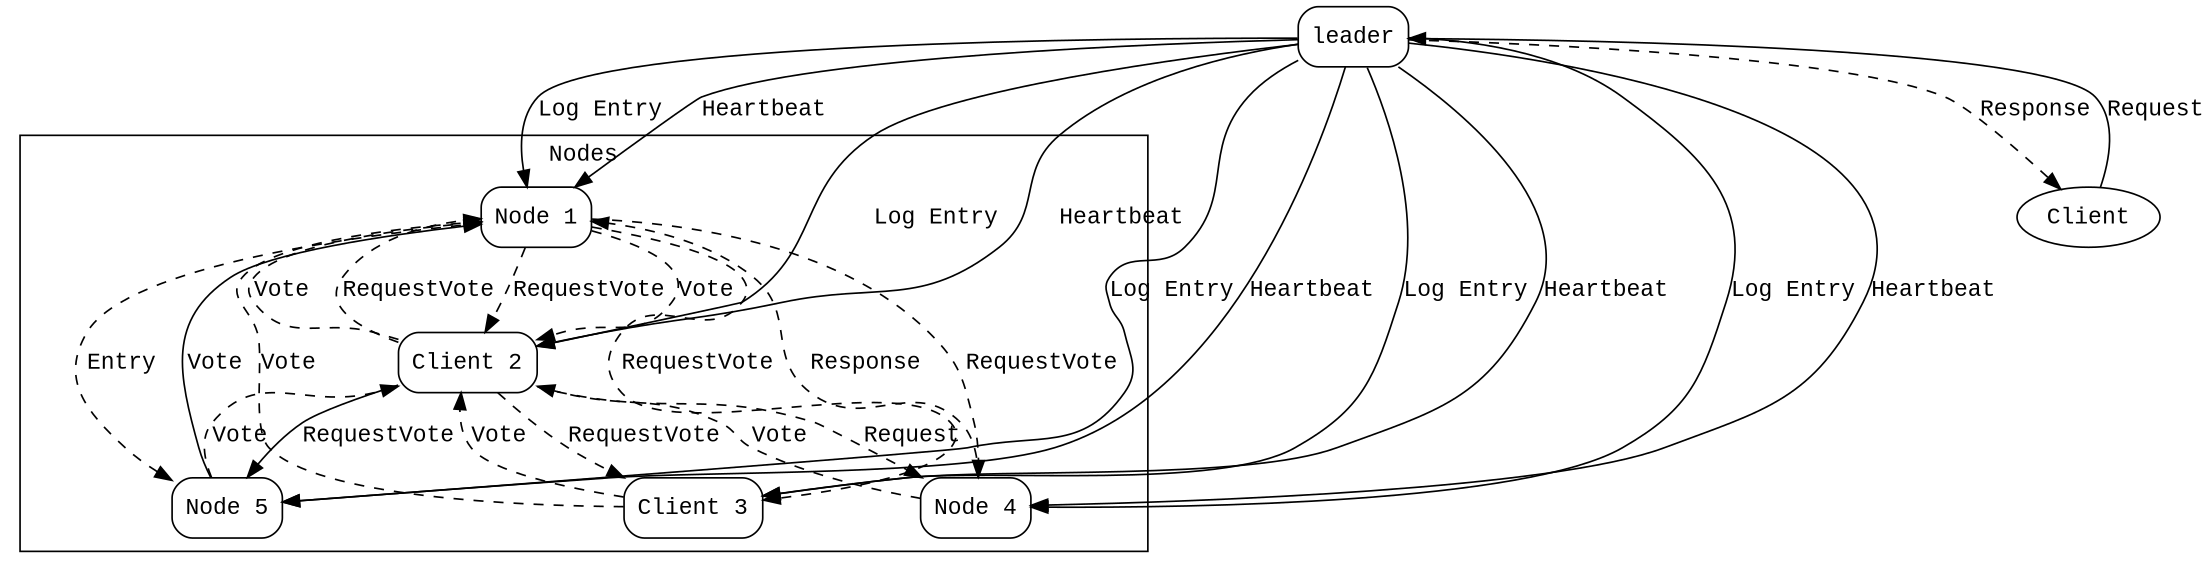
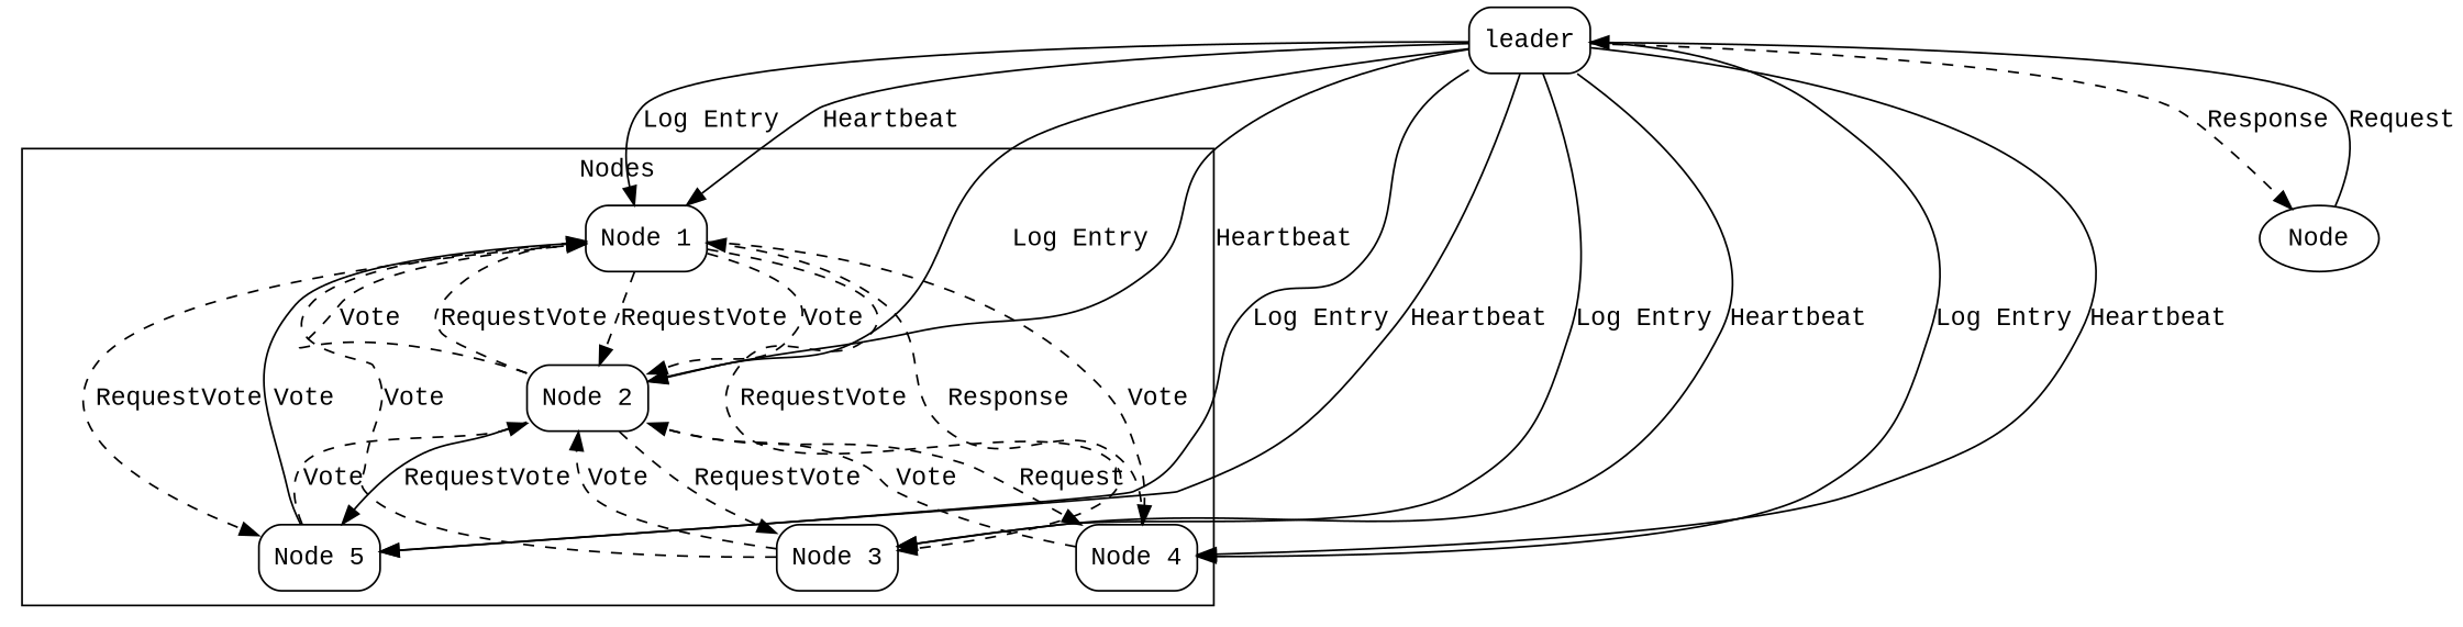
  digraph {
    fontname="Liberation Mono"
    node [fontname="Liberation Mono" shape=box style=rounded]
    edge [fontname="Liberation Mono" style=dashed]
    n1 [label="Node 1"]
-   n2 [label="Client 2"]
-   n3 [label="Client 3"]
+   n2 [label="Node 2"]
+   n3 [label="Node 3"]
    n4 [label="Node 4"]
    n5 [label="Node 5"]
    leader
-   n7 [label=Client shape=ellipse]
+   n7 [label="Node" shape=ellipse]
    subgraph cluster_1 {
      label=Nodes
      n1
      n2
      n3
      n4
      n5
    }
    n1 -> n2 [label=RequestVote]
    n1 -> n2 [label=Vote]
    n1 -> n3 [label=RequestVote]
-   n1 -> n4 [label=RequestVote]
-   n1 -> n5 [label=Entry]
+   n1 -> n4 [label=Vote]
+   n1 -> n5 [label=RequestVote]
    n2 -> n1 [label=Vote]
    n2 -> n1 [label=RequestVote]
    n2 -> n3 [label=RequestVote]
    n2 -> n4 [label=Request]
    n2 -> n5 [label=RequestVote style=solid]
    n3 -> n1 [label=Vote]
    n3 -> n2 [label=Vote]
    n4 -> n1 [label=Response]
    n4 -> n2 [label=Vote]
    n5 -> n1 [label=Vote style=solid]
    n5 -> n2 [label=Vote]
    leader -> n1 [label="Log Entry" style=""]
    leader -> n1 [label=Heartbeat style=""]
    leader -> n2 [label="Log Entry" style=""]
    leader -> n2 [label=Heartbeat style=""]
    leader -> n3 [label="Log Entry" style=""]
    leader -> n3 [label=Heartbeat style=""]
    leader -> n4 [label="Log Entry" style=""]
    leader -> n4 [label=Heartbeat style=""]
    leader -> n5 [label="Log Entry" style=""]
    leader -> n5 [label=Heartbeat style=""]
    leader -> n7 [label=Response]
    n7 -> leader [label=Request style=""]
  }
